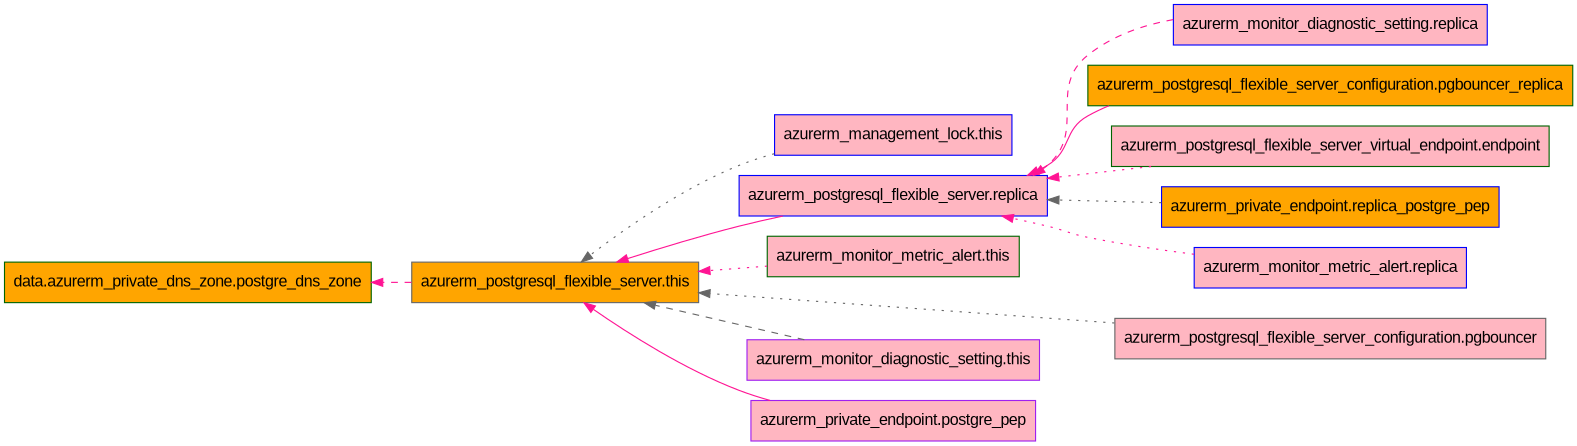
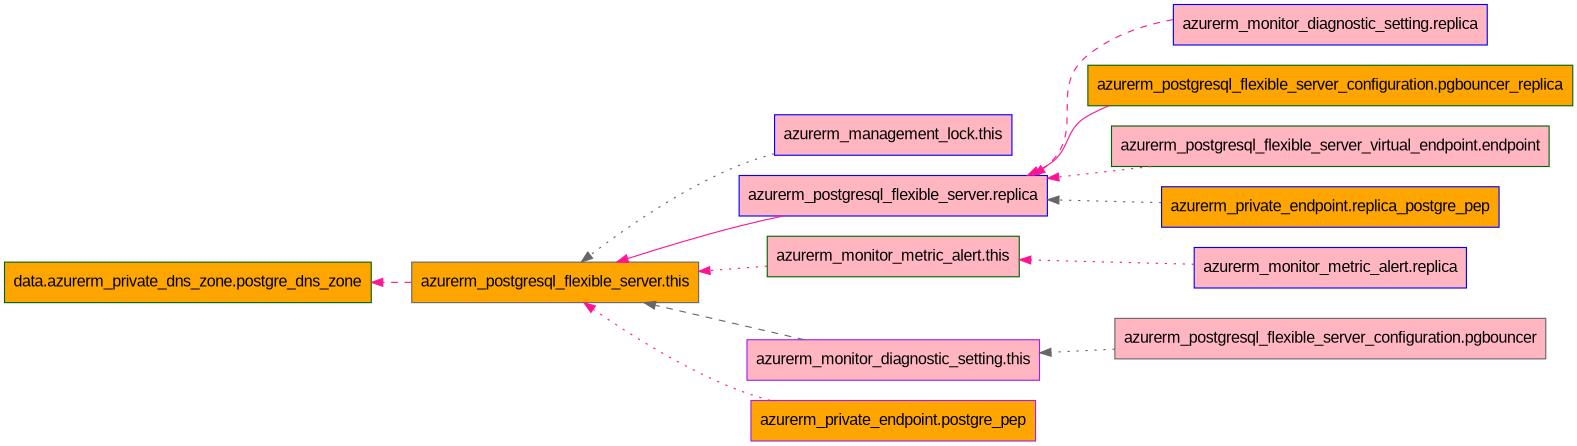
  digraph {
    fontname="Liberation Sans"
    rankdir=RL
    node [color=blue fillcolor=lightpink fontname="Liberation Sans" shape=rect style=filled]
    edge [color=deeppink fontname="Liberation Sans" style=dotted]
    n1 [color=darkgreen fillcolor=orange label="data.azurerm_private_dns_zone.postgre_dns_zone"]
    n2 [label="azurerm_management_lock.this"]
    n3 [color=gray40 fillcolor=orange label="azurerm_postgresql_flexible_server.this"]
    n4 [label="azurerm_monitor_diagnostic_setting.replica"]
    n5 [label="azurerm_postgresql_flexible_server.replica"]
    n6 [color=purple label="azurerm_monitor_diagnostic_setting.this"]
    n7 [label="azurerm_monitor_metric_alert.replica"]
    n8 [color=darkgreen label="azurerm_monitor_metric_alert.this"]
    n9 [color=gray40 label="azurerm_postgresql_flexible_server_configuration.pgbouncer"]
    n10 [color=darkgreen fillcolor=orange label="azurerm_postgresql_flexible_server_configuration.pgbouncer_replica"]
    n11 [color=darkgreen label="azurerm_postgresql_flexible_server_virtual_endpoint.endpoint"]
-   n12 [color=purple label="azurerm_private_endpoint.postgre_pep"]
+   n12 [color=purple fillcolor=orange label="azurerm_private_endpoint.postgre_pep"]
    n13 [fillcolor=orange label="azurerm_private_endpoint.replica_postgre_pep"]
    n2 -> n3 [color=gray40]
    n3 -> n1 [style=dashed]
    n4 -> n5 [style=dashed]
    n5 -> n3 [style=solid]
    n6 -> n3 [color=gray40 style=dashed]
-   n7 -> n5
+   n7 -> n8
    n8 -> n3
-   n9 -> n3 [color=gray40]
+   n9 -> n6 [color=gray40]
    n10 -> n5 [style=solid]
    n11 -> n5
-   n12 -> n3 [style=solid]
+   n12 -> n3
    n13 -> n5 [color=gray40]
  }
